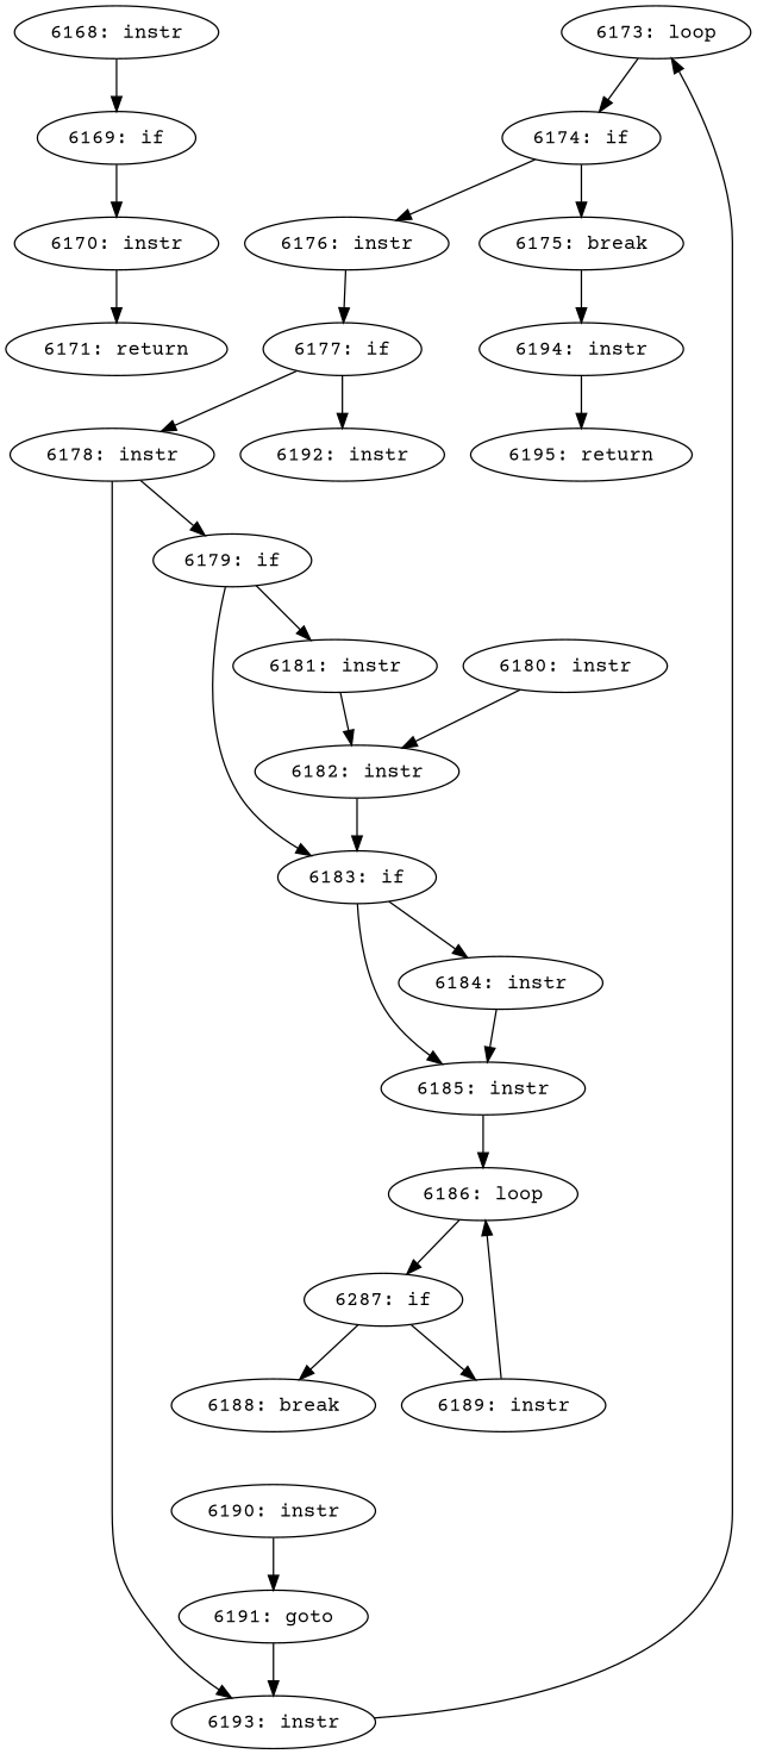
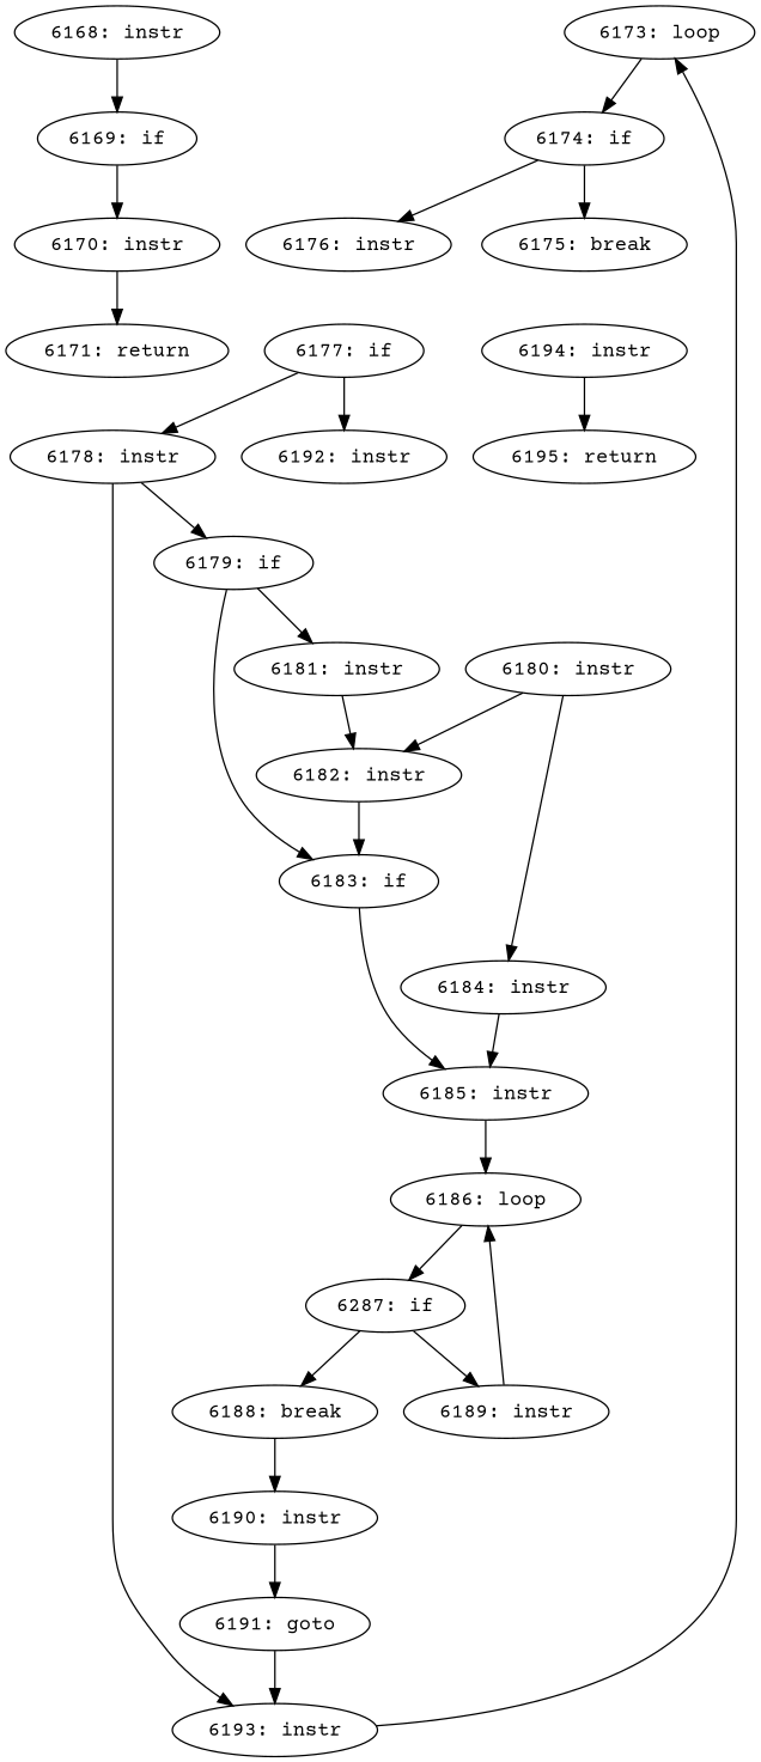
  digraph {
    fontname="Courier Prime"
    node [fontname="Courier Prime"]
    edge [fontname="Courier Prime"]
    n1 [label="6168: instr"]
    n2 [label="6169: if"]
    n3 [label="6170: instr"]
    n4 [label="6171: return"]
    n5 [label="6173: loop"]
    n6 [label="6174: if"]
    n7 [label="6176: instr"]
    n8 [label="6175: break"]
    n9 [label="6177: if"]
    n10 [label="6194: instr"]
    n11 [label="6192: instr"]
    n12 [label="6178: instr"]
    n13 [label="6195: return"]
    n14 [label="6193: instr"]
    n15 [label="6179: if"]
    n16 [label="6181: instr"]
    n17 [label="6183: if"]
    n18 [label="6180: instr"]
    n19 [label="6182: instr"]
    n20 [label="6184: instr"]
    n21 [label="6185: instr"]
    n22 [label="6186: loop"]
    n23 [label="6287: if"]
    n24 [label="6189: instr"]
    n25 [label="6188: break"]
    n26 [label="6190: instr"]
    n27 [label="6191: goto"]
    n1 -> n2
    n2 -> n3
    n3 -> n4
    n5 -> n6
    n6 -> n7
    n6 -> n8
-   n7 -> n9
-   n8 -> n10
    n9 -> n11
    n9 -> n12
    n10 -> n13
    n12 -> n14
    n12 -> n15
    n14 -> n5
    n15 -> n16
    n15 -> n17
    n16 -> n19
-   n17 -> n20
+   n18 -> n20
    n17 -> n21
    n18 -> n19
    n19 -> n17
    n20 -> n21
    n21 -> n22
    n22 -> n23
    n23 -> n24
    n23 -> n25
    n24 -> n22
+   n25 -> n26
    n26 -> n27
    n27 -> n14
  }
